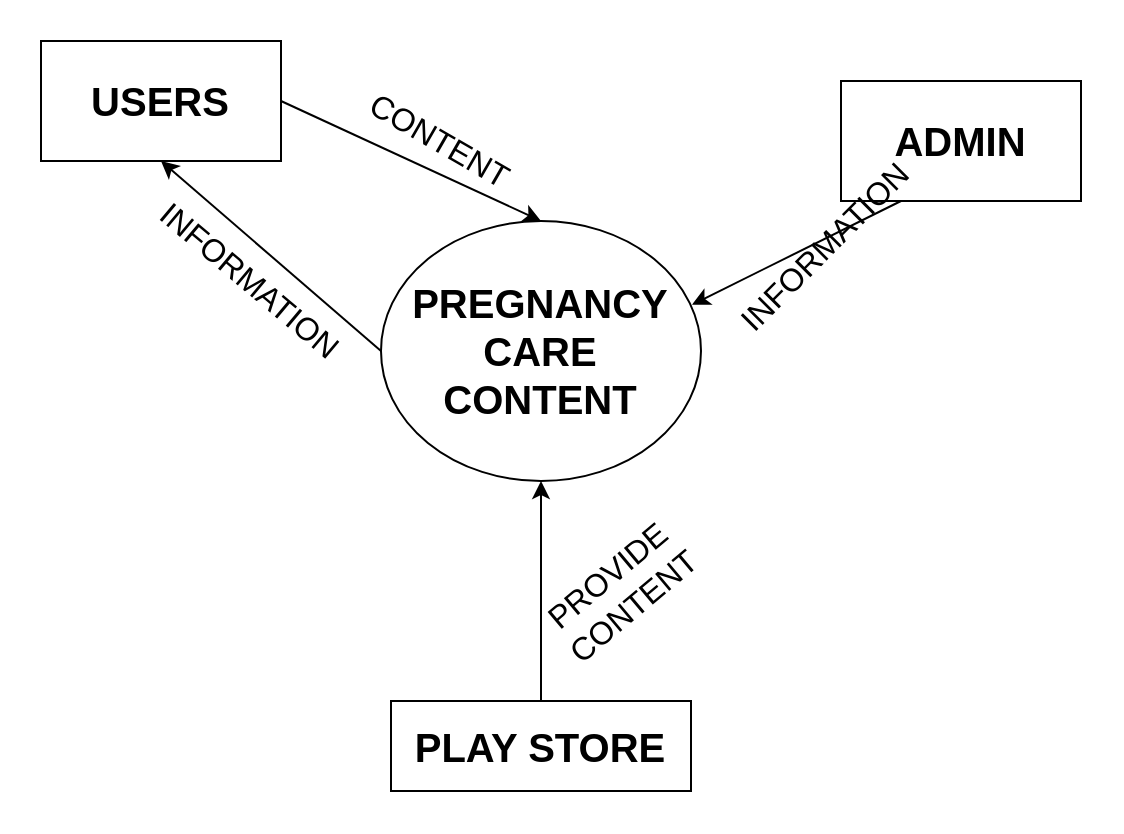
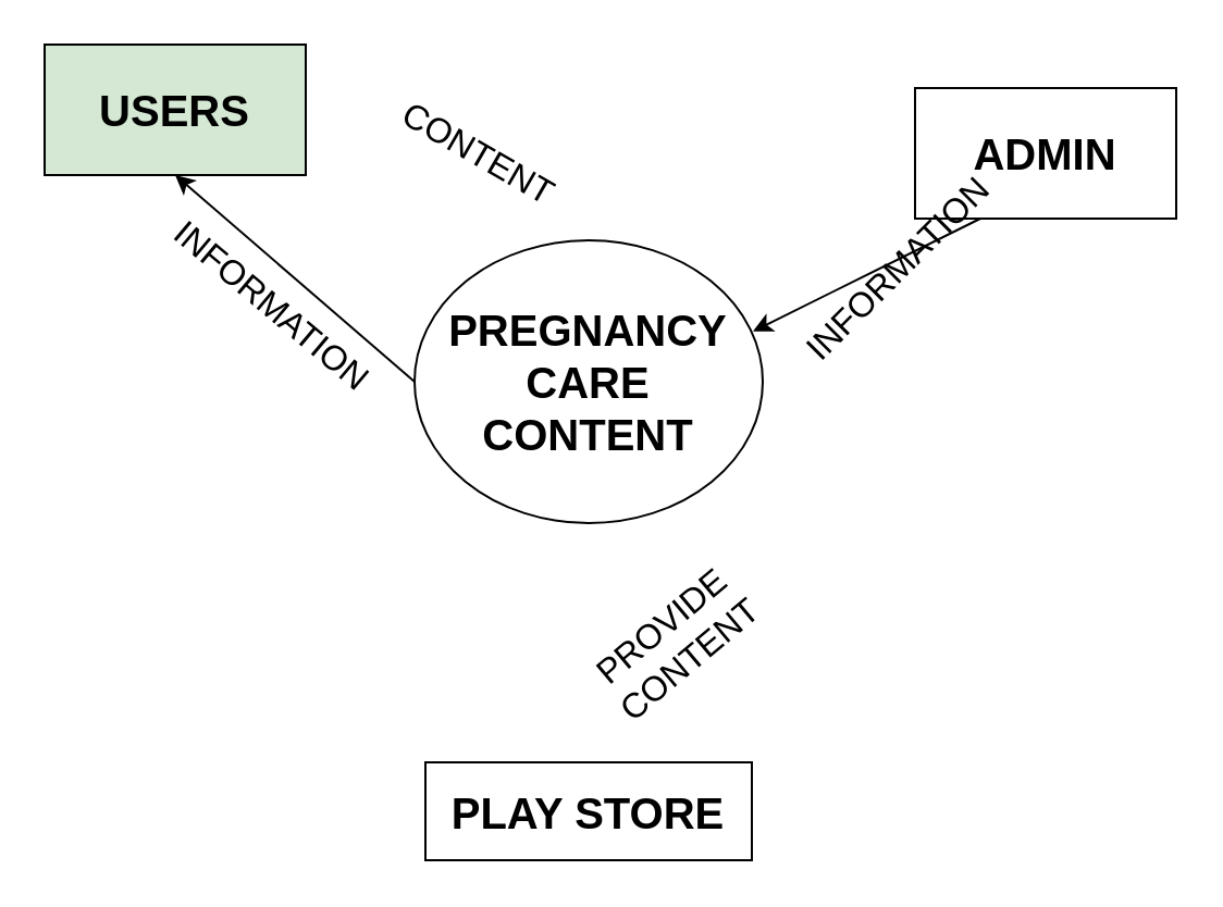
  <mxCell id="0" />
  <mxCell id="1" parent="0" />
- <mxCell id="2" value="&lt;font style=&quot;font-size: 20px&quot;&gt;&lt;b&gt;USERS&lt;/b&gt;&lt;/font&gt;" style="rounded=0;whiteSpace=wrap;html=1;" vertex="1" parent="1"><mxGeometry x="20" y="20" width="120" height="60" as="geometry" /></mxCell>
+ <mxCell id="2" value="&lt;font style=&quot;font-size: 20px&quot;&gt;&lt;b&gt;USERS&lt;/b&gt;&lt;/font&gt;" style="rounded=0;whiteSpace=wrap;html=1;fillColor=#d5e8d4;" vertex="1" parent="1"><mxGeometry x="20" y="20" width="120" height="60" as="geometry" /></mxCell>
  <mxCell id="3" value="&lt;b&gt;&lt;font style=&quot;font-size: 20px&quot;&gt;ADMIN&lt;/font&gt;&lt;/b&gt;" style="rounded=0;whiteSpace=wrap;html=1;" vertex="1" parent="1"><mxGeometry x="420" y="40" width="120" height="60" as="geometry" /></mxCell>
  <mxCell id="4" value="&lt;b&gt;&lt;font style=&quot;font-size: 20px&quot;&gt;PLAY STORE&lt;/font&gt;&lt;/b&gt;" style="rounded=0;whiteSpace=wrap;html=1;" vertex="1" parent="1"><mxGeometry x="195" y="350" width="150" height="45" as="geometry" /></mxCell>
  <mxCell id="5" value="&lt;b&gt;&lt;font style=&quot;font-size: 20px&quot;&gt;PREGNANCY CARE CONTENT&lt;/font&gt;&lt;/b&gt;" style="ellipse;whiteSpace=wrap;html=1;" vertex="1" parent="1"><mxGeometry x="190" y="110" width="160" height="130" as="geometry" /></mxCell>
  <mxCell id="6" value="" style="endArrow=classic;html=1;exitX=0;exitY=0.5;exitDx=0;exitDy=0;" edge="1" parent="1" source="5"><mxGeometry width="50" height="50" relative="1" as="geometry"><mxPoint x="30" y="130" as="sourcePoint" /><mxPoint x="80" y="80" as="targetPoint" /></mxGeometry></mxCell>
  <mxCell id="7" value="&lt;font style=&quot;font-size: 16px&quot;&gt;INFORMATION&lt;/font&gt;" style="text;html=1;strokeColor=none;fillColor=none;align=center;verticalAlign=middle;whiteSpace=wrap;rounded=0;rotation=40;" vertex="1" parent="1"><mxGeometry x="60" y="130" width="130" height="20" as="geometry" /></mxCell>
- <mxCell id="8" value="" style="endArrow=classic;html=1;entryX=0.5;entryY=0;entryDx=0;entryDy=0;exitX=1;exitY=0.5;exitDx=0;exitDy=0;" edge="1" parent="1" source="2" target="5"><mxGeometry width="50" height="50" relative="1" as="geometry"><mxPoint x="140" y="60" as="sourcePoint" /><mxPoint x="190" y="10" as="targetPoint" /></mxGeometry></mxCell>
  <mxCell id="9" value="&lt;font style=&quot;font-size: 16px&quot;&gt;CONTENT&lt;/font&gt;" style="text;html=1;strokeColor=none;fillColor=none;align=center;verticalAlign=middle;whiteSpace=wrap;rounded=0;rotation=30;" vertex="1" parent="1"><mxGeometry x="170" y="60" width="100" height="20" as="geometry" /></mxCell>
  <mxCell id="10" value="" style="endArrow=classic;html=1;entryX=0.972;entryY=0.322;entryDx=0;entryDy=0;entryPerimeter=0;exitX=0.25;exitY=1;exitDx=0;exitDy=0;" edge="1" parent="1" source="3" target="5"><mxGeometry width="50" height="50" relative="1" as="geometry"><mxPoint x="380" y="130" as="sourcePoint" /><mxPoint x="430" y="80" as="targetPoint" /></mxGeometry></mxCell>
  <mxCell id="11" value="&lt;font style=&quot;font-size: 16px&quot;&gt;INFORMATION&lt;/font&gt;" style="text;html=1;strokeColor=none;fillColor=none;align=center;verticalAlign=middle;whiteSpace=wrap;rounded=0;rotation=-45;" vertex="1" parent="1"><mxGeometry x="350" y="110" width="124.27" height="25.77" as="geometry" /></mxCell>
- <mxCell id="12" value="" style="endArrow=classic;html=1;exitX=0.5;exitY=0;exitDx=0;exitDy=0;entryX=0.5;entryY=1;entryDx=0;entryDy=0;" edge="1" parent="1" source="4" target="5"><mxGeometry width="50" height="50" relative="1" as="geometry"><mxPoint x="230" y="290" as="sourcePoint" /><mxPoint x="280" y="240" as="targetPoint" /></mxGeometry></mxCell>
  <mxCell id="13" value="&lt;font style=&quot;font-size: 16px&quot;&gt;PROVIDE CONTENT&lt;/font&gt;" style="text;html=1;strokeColor=none;fillColor=none;align=center;verticalAlign=middle;whiteSpace=wrap;rounded=0;rotation=-40;" vertex="1" parent="1"><mxGeometry x="260" y="270" width="100.36" height="50" as="geometry" /></mxCell>
